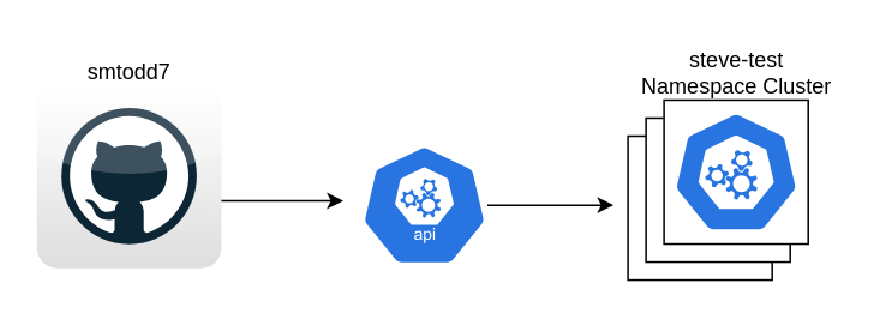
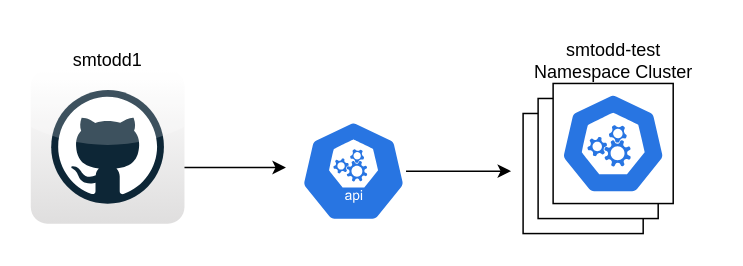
  <mxCell id="0" />
  <mxCell id="1" parent="0" />
  <mxCell id="2" value="" style="whiteSpace=wrap;html=1;aspect=fixed;" vertex="1" parent="1"><mxGeometry x="348" y="75" width="80" height="80" as="geometry" /></mxCell>
  <mxCell id="3" style="edgeStyle=orthogonalEdgeStyle;rounded=0;orthogonalLoop=1;jettySize=auto;html=1;" edge="1" parent="1" source="4"><mxGeometry relative="1" as="geometry"><mxPoint x="340" y="113.4" as="targetPoint" /></mxGeometry></mxCell>
  <mxCell id="4" value="" style="sketch=0;html=1;dashed=0;whitespace=wrap;fillColor=#2875E2;strokeColor=#ffffff;points=[[0.005,0.63,0],[0.1,0.2,0],[0.9,0.2,0],[0.5,0,0],[0.995,0.63,0],[0.72,0.99,0],[0.5,1,0],[0.28,0.99,0]];verticalLabelPosition=bottom;align=center;verticalAlign=top;shape=mxgraph.kubernetes.icon;prIcon=api" vertex="1" parent="1"><mxGeometry x="200" y="78.4" width="70" height="70" as="geometry" /></mxCell>
  <mxCell id="5" value="" style="dashed=0;outlineConnect=0;html=1;align=center;labelPosition=center;verticalLabelPosition=bottom;verticalAlign=top;shape=mxgraph.webicons.github;gradientColor=#DFDEDE" vertex="1" parent="1"><mxGeometry x="20" y="46" width="102.4" height="102.4" as="geometry" /></mxCell>
  <mxCell id="6" value="" style="whiteSpace=wrap;html=1;aspect=fixed;" vertex="1" parent="1"><mxGeometry x="358" y="65" width="80" height="80" as="geometry" /></mxCell>
  <mxCell id="7" value="" style="whiteSpace=wrap;html=1;aspect=fixed;" vertex="1" parent="1"><mxGeometry x="368" y="55" width="80" height="80" as="geometry" /></mxCell>
  <mxCell id="8" value="" style="sketch=0;html=1;dashed=0;whitespace=wrap;fillColor=#2875E2;strokeColor=#ffffff;points=[[0.005,0.63,0],[0.1,0.2,0],[0.9,0.2,0],[0.5,0,0],[0.995,0.63,0],[0.72,0.99,0],[0.5,1,0],[0.28,0.99,0]];verticalLabelPosition=bottom;align=center;verticalAlign=top;shape=mxgraph.kubernetes.icon;prIcon=master" vertex="1" parent="1"><mxGeometry x="373" y="60" width="70" height="70" as="geometry" /></mxCell>
  <mxCell id="9" value="" style="endArrow=classic;html=1;rounded=0;" edge="1" parent="1"><mxGeometry width="50" height="50" relative="1" as="geometry"><mxPoint x="122.4" y="111" as="sourcePoint" /><mxPoint x="190" y="111" as="targetPoint" /></mxGeometry></mxCell>
- <mxCell id="10" value="steve-test&lt;br&gt;Namespace Cluster" style="text;html=1;align=center;verticalAlign=middle;resizable=0;points=[];autosize=1;strokeColor=none;fillColor=none;" vertex="1" parent="1"><mxGeometry x="343" y="20" width="130" height="40" as="geometry" /></mxCell>
- <mxCell id="11" value="smtodd7" style="text;html=1;align=center;verticalAlign=middle;resizable=0;points=[];autosize=1;strokeColor=none;fillColor=none;" vertex="1" parent="1"><mxGeometry x="36.2" y="25" width="70" height="30" as="geometry" /></mxCell>
+ <mxCell id="10" value="smtodd-test&lt;br&gt;Namespace Cluster" style="text;html=1;align=center;verticalAlign=middle;resizable=0;points=[];autosize=1;strokeColor=none;fillColor=none;" vertex="1" parent="1"><mxGeometry x="343" y="20" width="130" height="40" as="geometry" /></mxCell>
+ <mxCell id="11" value="smtodd1" style="text;html=1;align=center;verticalAlign=middle;resizable=0;points=[];autosize=1;strokeColor=none;fillColor=none;" vertex="1" parent="1"><mxGeometry x="36.2" y="25" width="70" height="30" as="geometry" /></mxCell>
